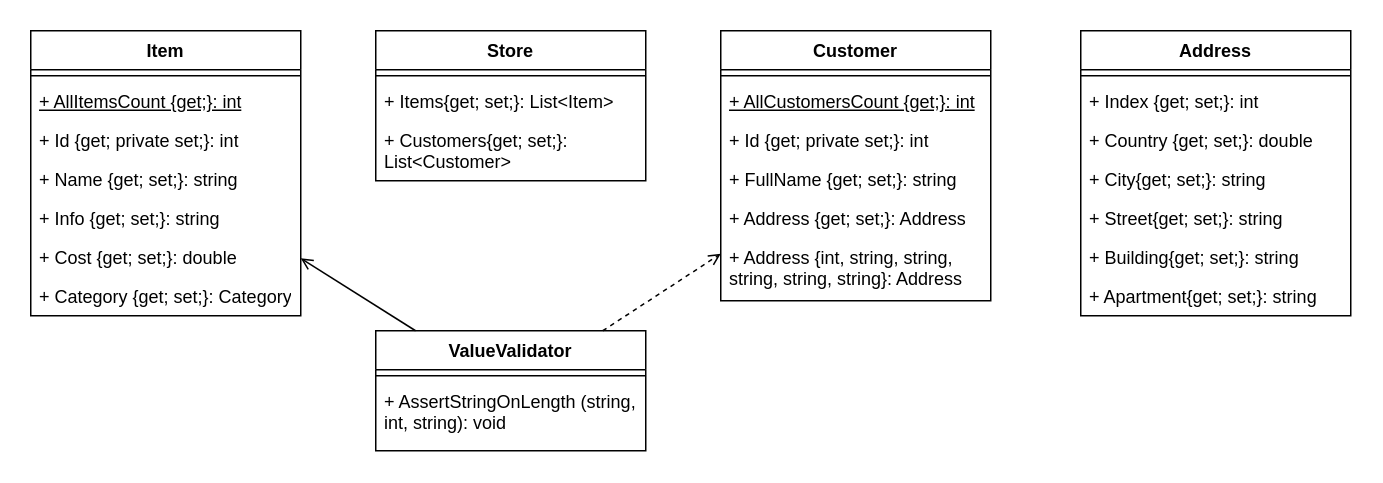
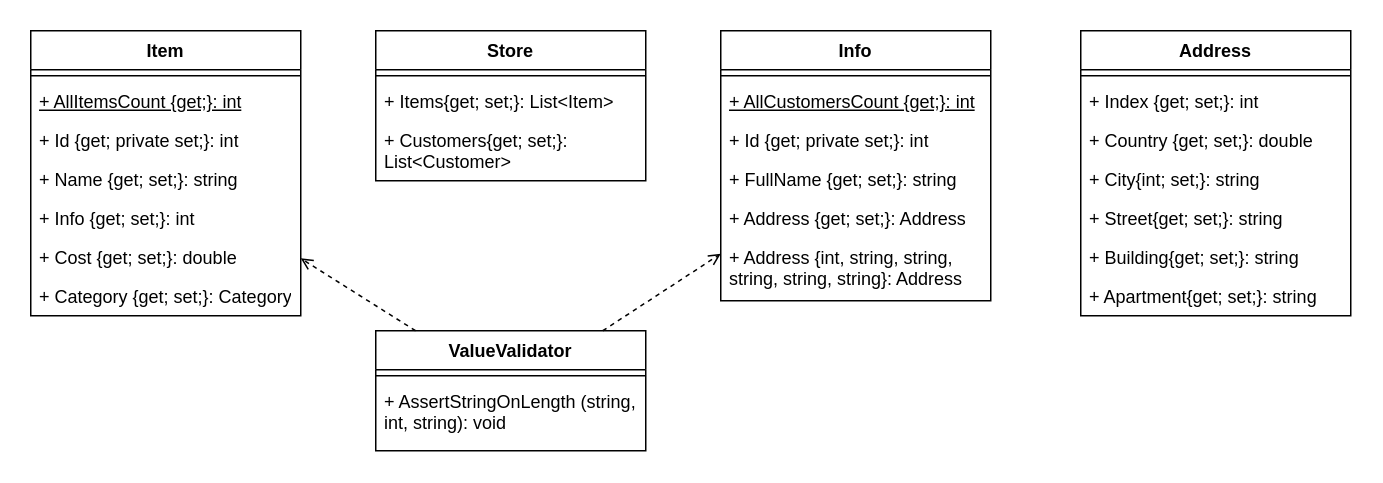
  <mxCell id="0" />
  <mxCell id="1" parent="0" />
  <mxCell id="2" value="Item" style="swimlane;fontStyle=1;align=center;verticalAlign=top;childLayout=stackLayout;horizontal=1;startSize=26;horizontalStack=0;resizeParent=1;resizeParentMax=0;resizeLast=0;collapsible=1;marginBottom=0;whiteSpace=wrap;html=1;" parent="1" vertex="1"><mxGeometry x="20" y="20" width="180" height="190" as="geometry"><mxRectangle x="190" y="80" width="100" height="30" as="alternateBounds" /></mxGeometry></mxCell>
  <mxCell id="3" value="" style="line;strokeWidth=1;fillColor=none;align=left;verticalAlign=middle;spacingTop=-1;spacingLeft=3;spacingRight=3;rotatable=0;labelPosition=right;points=[];portConstraint=eastwest;strokeColor=inherit;" parent="2" vertex="1"><mxGeometry y="26" width="180" height="8" as="geometry" /></mxCell>
  <mxCell id="4" value="&lt;u&gt;+ AllItemsCount {get;}: int&lt;/u&gt;" style="text;strokeColor=none;fillColor=none;align=left;verticalAlign=top;spacingLeft=4;spacingRight=4;overflow=hidden;rotatable=0;points=[[0,0.5],[1,0.5]];portConstraint=eastwest;whiteSpace=wrap;html=1;" parent="2" vertex="1"><mxGeometry y="34" width="180" height="26" as="geometry" /></mxCell>
  <mxCell id="5" value="+ Id {get; private set;}: int" style="text;strokeColor=none;fillColor=none;align=left;verticalAlign=top;spacingLeft=4;spacingRight=4;overflow=hidden;rotatable=0;points=[[0,0.5],[1,0.5]];portConstraint=eastwest;whiteSpace=wrap;html=1;" parent="2" vertex="1"><mxGeometry y="60" width="180" height="26" as="geometry" /></mxCell>
  <mxCell id="6" value="+ Name {get; set;}: string" style="text;strokeColor=none;fillColor=none;align=left;verticalAlign=top;spacingLeft=4;spacingRight=4;overflow=hidden;rotatable=0;points=[[0,0.5],[1,0.5]];portConstraint=eastwest;whiteSpace=wrap;html=1;" parent="2" vertex="1"><mxGeometry y="86" width="180" height="26" as="geometry" /></mxCell>
- <mxCell id="7" value="+ Info {get; set;}: string" style="text;strokeColor=none;fillColor=none;align=left;verticalAlign=top;spacingLeft=4;spacingRight=4;overflow=hidden;rotatable=0;points=[[0,0.5],[1,0.5]];portConstraint=eastwest;whiteSpace=wrap;html=1;" parent="2" vertex="1"><mxGeometry y="112" width="180" height="26" as="geometry" /></mxCell>
+ <mxCell id="7" value="+ Info {get; set;}: int" style="text;strokeColor=none;fillColor=none;align=left;verticalAlign=top;spacingLeft=4;spacingRight=4;overflow=hidden;rotatable=0;points=[[0,0.5],[1,0.5]];portConstraint=eastwest;whiteSpace=wrap;html=1;" parent="2" vertex="1"><mxGeometry y="112" width="180" height="26" as="geometry" /></mxCell>
  <mxCell id="8" value="+ Cost {get; set;}: double" style="text;strokeColor=none;fillColor=none;align=left;verticalAlign=top;spacingLeft=4;spacingRight=4;overflow=hidden;rotatable=0;points=[[0,0.5],[1,0.5]];portConstraint=eastwest;whiteSpace=wrap;html=1;" parent="2" vertex="1"><mxGeometry y="138" width="180" height="26" as="geometry" /></mxCell>
  <mxCell id="9" value="+ Category {get; set;}: Category" style="text;strokeColor=none;fillColor=none;align=left;verticalAlign=top;spacingLeft=4;spacingRight=4;overflow=hidden;rotatable=0;points=[[0,0.5],[1,0.5]];portConstraint=eastwest;whiteSpace=wrap;html=1;" vertex="1" parent="2"><mxGeometry y="164" width="180" height="26" as="geometry" /></mxCell>
- <mxCell id="10" value="Customer" style="swimlane;fontStyle=1;align=center;verticalAlign=top;childLayout=stackLayout;horizontal=1;startSize=26;horizontalStack=0;resizeParent=1;resizeParentMax=0;resizeLast=0;collapsible=1;marginBottom=0;whiteSpace=wrap;html=1;" parent="1" vertex="1"><mxGeometry x="480" y="20" width="180" height="180" as="geometry"><mxRectangle x="190" y="80" width="100" height="30" as="alternateBounds" /></mxGeometry></mxCell>
+ <mxCell id="10" value="Info" style="swimlane;fontStyle=1;align=center;verticalAlign=top;childLayout=stackLayout;horizontal=1;startSize=26;horizontalStack=0;resizeParent=1;resizeParentMax=0;resizeLast=0;collapsible=1;marginBottom=0;whiteSpace=wrap;html=1;" parent="1" vertex="1"><mxGeometry x="480" y="20" width="180" height="180" as="geometry"><mxRectangle x="190" y="80" width="100" height="30" as="alternateBounds" /></mxGeometry></mxCell>
  <mxCell id="11" value="" style="line;strokeWidth=1;fillColor=none;align=left;verticalAlign=middle;spacingTop=-1;spacingLeft=3;spacingRight=3;rotatable=0;labelPosition=right;points=[];portConstraint=eastwest;strokeColor=inherit;" parent="10" vertex="1"><mxGeometry y="26" width="180" height="8" as="geometry" /></mxCell>
  <mxCell id="12" value="&lt;u&gt;+ AllCustomersCount {get;}: int&lt;/u&gt;" style="text;strokeColor=none;fillColor=none;align=left;verticalAlign=top;spacingLeft=4;spacingRight=4;overflow=hidden;rotatable=0;points=[[0,0.5],[1,0.5]];portConstraint=eastwest;whiteSpace=wrap;html=1;" parent="10" vertex="1"><mxGeometry y="34" width="180" height="26" as="geometry" /></mxCell>
  <mxCell id="13" value="+ Id {get; private set;}: int" style="text;strokeColor=none;fillColor=none;align=left;verticalAlign=top;spacingLeft=4;spacingRight=4;overflow=hidden;rotatable=0;points=[[0,0.5],[1,0.5]];portConstraint=eastwest;whiteSpace=wrap;html=1;" parent="10" vertex="1"><mxGeometry y="60" width="180" height="26" as="geometry" /></mxCell>
  <mxCell id="14" value="+ FullName {get; set;}: string" style="text;strokeColor=none;fillColor=none;align=left;verticalAlign=top;spacingLeft=4;spacingRight=4;overflow=hidden;rotatable=0;points=[[0,0.5],[1,0.5]];portConstraint=eastwest;whiteSpace=wrap;html=1;" parent="10" vertex="1"><mxGeometry y="86" width="180" height="26" as="geometry" /></mxCell>
  <mxCell id="15" value="+ Address {get; set;}: Address" style="text;strokeColor=none;fillColor=none;align=left;verticalAlign=top;spacingLeft=4;spacingRight=4;overflow=hidden;rotatable=0;points=[[0,0.5],[1,0.5]];portConstraint=eastwest;whiteSpace=wrap;html=1;" parent="10" vertex="1"><mxGeometry y="112" width="180" height="26" as="geometry" /></mxCell>
  <mxCell id="16" value="+ Address {int, string, string, string, string, string}: Address" style="text;strokeColor=none;fillColor=none;align=left;verticalAlign=top;spacingLeft=4;spacingRight=4;overflow=hidden;rotatable=0;points=[[0,0.5],[1,0.5]];portConstraint=eastwest;whiteSpace=wrap;html=1;" vertex="1" parent="10"><mxGeometry y="138" width="180" height="42" as="geometry" /></mxCell>
  <mxCell id="17" value="ValueValidator" style="swimlane;fontStyle=1;align=center;verticalAlign=top;childLayout=stackLayout;horizontal=1;startSize=26;horizontalStack=0;resizeParent=1;resizeParentMax=0;resizeLast=0;collapsible=1;marginBottom=0;whiteSpace=wrap;html=1;" parent="1" vertex="1"><mxGeometry x="250" y="220" width="180" height="80" as="geometry"><mxRectangle x="190" y="80" width="100" height="30" as="alternateBounds" /></mxGeometry></mxCell>
  <mxCell id="18" value="" style="line;strokeWidth=1;fillColor=none;align=left;verticalAlign=middle;spacingTop=-1;spacingLeft=3;spacingRight=3;rotatable=0;labelPosition=right;points=[];portConstraint=eastwest;strokeColor=inherit;" parent="17" vertex="1"><mxGeometry y="26" width="180" height="8" as="geometry" /></mxCell>
  <mxCell id="19" value="+ AssertStringOnLength (string, int, string): void" style="text;strokeColor=none;fillColor=none;align=left;verticalAlign=top;spacingLeft=4;spacingRight=4;overflow=hidden;rotatable=0;points=[[0,0.5],[1,0.5]];portConstraint=eastwest;whiteSpace=wrap;html=1;" parent="17" vertex="1"><mxGeometry y="34" width="180" height="46" as="geometry" /></mxCell>
- <mxCell id="20" value="" style="endArrow=open;html=1;rounded=0;dashed=0;endFill=0;" parent="1" source="17" target="2" edge="1"><mxGeometry width="50" height="50" relative="1" as="geometry"><mxPoint x="260" y="250" as="sourcePoint" /><mxPoint x="310" y="200" as="targetPoint" /></mxGeometry></mxCell>
+ <mxCell id="20" value="" style="endArrow=open;html=1;rounded=0;dashed=1;endFill=0;" parent="1" source="17" target="2" edge="1"><mxGeometry width="50" height="50" relative="1" as="geometry"><mxPoint x="260" y="250" as="sourcePoint" /><mxPoint x="310" y="200" as="targetPoint" /></mxGeometry></mxCell>
  <mxCell id="21" value="" style="endArrow=open;html=1;rounded=0;dashed=1;endFill=0;" parent="1" source="17" target="10" edge="1"><mxGeometry width="50" height="50" relative="1" as="geometry"><mxPoint x="270" y="260" as="sourcePoint" /><mxPoint x="320" y="210" as="targetPoint" /></mxGeometry></mxCell>
  <mxCell id="22" value="Address" style="swimlane;fontStyle=1;align=center;verticalAlign=top;childLayout=stackLayout;horizontal=1;startSize=26;horizontalStack=0;resizeParent=1;resizeParentMax=0;resizeLast=0;collapsible=1;marginBottom=0;whiteSpace=wrap;html=1;" vertex="1" parent="1"><mxGeometry x="720" y="20" width="180" height="190" as="geometry"><mxRectangle x="190" y="80" width="100" height="30" as="alternateBounds" /></mxGeometry></mxCell>
  <mxCell id="23" value="" style="line;strokeWidth=1;fillColor=none;align=left;verticalAlign=middle;spacingTop=-1;spacingLeft=3;spacingRight=3;rotatable=0;labelPosition=right;points=[];portConstraint=eastwest;strokeColor=inherit;" vertex="1" parent="22"><mxGeometry y="26" width="180" height="8" as="geometry" /></mxCell>
  <mxCell id="24" value="+ Index {get; set;}: int" style="text;strokeColor=none;fillColor=none;align=left;verticalAlign=top;spacingLeft=4;spacingRight=4;overflow=hidden;rotatable=0;points=[[0,0.5],[1,0.5]];portConstraint=eastwest;whiteSpace=wrap;html=1;" vertex="1" parent="22"><mxGeometry y="34" width="180" height="26" as="geometry" /></mxCell>
  <mxCell id="25" value="+ Country {get; set;}: double" style="text;strokeColor=none;fillColor=none;align=left;verticalAlign=top;spacingLeft=4;spacingRight=4;overflow=hidden;rotatable=0;points=[[0,0.5],[1,0.5]];portConstraint=eastwest;whiteSpace=wrap;html=1;" vertex="1" parent="22"><mxGeometry y="60" width="180" height="26" as="geometry" /></mxCell>
- <mxCell id="26" value="+ City{get; set;}: string" style="text;strokeColor=none;fillColor=none;align=left;verticalAlign=top;spacingLeft=4;spacingRight=4;overflow=hidden;rotatable=0;points=[[0,0.5],[1,0.5]];portConstraint=eastwest;whiteSpace=wrap;html=1;" vertex="1" parent="22"><mxGeometry y="86" width="180" height="26" as="geometry" /></mxCell>
+ <mxCell id="26" value="+ City{int; set;}: string" style="text;strokeColor=none;fillColor=none;align=left;verticalAlign=top;spacingLeft=4;spacingRight=4;overflow=hidden;rotatable=0;points=[[0,0.5],[1,0.5]];portConstraint=eastwest;whiteSpace=wrap;html=1;" vertex="1" parent="22"><mxGeometry y="86" width="180" height="26" as="geometry" /></mxCell>
  <mxCell id="27" value="+ Street{get; set;}: string" style="text;strokeColor=none;fillColor=none;align=left;verticalAlign=top;spacingLeft=4;spacingRight=4;overflow=hidden;rotatable=0;points=[[0,0.5],[1,0.5]];portConstraint=eastwest;whiteSpace=wrap;html=1;" vertex="1" parent="22"><mxGeometry y="112" width="180" height="26" as="geometry" /></mxCell>
  <mxCell id="28" value="+ Building{get; set;}: string" style="text;strokeColor=none;fillColor=none;align=left;verticalAlign=top;spacingLeft=4;spacingRight=4;overflow=hidden;rotatable=0;points=[[0,0.5],[1,0.5]];portConstraint=eastwest;whiteSpace=wrap;html=1;" vertex="1" parent="22"><mxGeometry y="138" width="180" height="26" as="geometry" /></mxCell>
  <mxCell id="29" value="+ Apartment{get; set;}: string" style="text;strokeColor=none;fillColor=none;align=left;verticalAlign=top;spacingLeft=4;spacingRight=4;overflow=hidden;rotatable=0;points=[[0,0.5],[1,0.5]];portConstraint=eastwest;whiteSpace=wrap;html=1;" vertex="1" parent="22"><mxGeometry y="164" width="180" height="26" as="geometry" /></mxCell>
  <mxCell id="30" value="Store" style="swimlane;fontStyle=1;align=center;verticalAlign=top;childLayout=stackLayout;horizontal=1;startSize=26;horizontalStack=0;resizeParent=1;resizeParentMax=0;resizeLast=0;collapsible=1;marginBottom=0;whiteSpace=wrap;html=1;" vertex="1" parent="1"><mxGeometry x="250" y="20" width="180" height="100" as="geometry"><mxRectangle x="190" y="80" width="100" height="30" as="alternateBounds" /></mxGeometry></mxCell>
  <mxCell id="31" value="" style="line;strokeWidth=1;fillColor=none;align=left;verticalAlign=middle;spacingTop=-1;spacingLeft=3;spacingRight=3;rotatable=0;labelPosition=right;points=[];portConstraint=eastwest;strokeColor=inherit;" vertex="1" parent="30"><mxGeometry y="26" width="180" height="8" as="geometry" /></mxCell>
  <mxCell id="32" value="+ Items{get; set;}: List&amp;lt;Item&amp;gt;" style="text;strokeColor=none;fillColor=none;align=left;verticalAlign=top;spacingLeft=4;spacingRight=4;overflow=hidden;rotatable=0;points=[[0,0.5],[1,0.5]];portConstraint=eastwest;whiteSpace=wrap;html=1;" vertex="1" parent="30"><mxGeometry y="34" width="180" height="26" as="geometry" /></mxCell>
  <mxCell id="33" value="+ Customers{get; set;}: List&amp;lt;Customer&amp;gt;" style="text;strokeColor=none;fillColor=none;align=left;verticalAlign=top;spacingLeft=4;spacingRight=4;overflow=hidden;rotatable=0;points=[[0,0.5],[1,0.5]];portConstraint=eastwest;whiteSpace=wrap;html=1;" vertex="1" parent="30"><mxGeometry y="60" width="180" height="40" as="geometry" /></mxCell>
